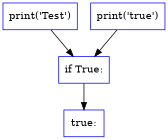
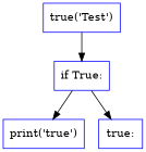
  digraph {
    node [color=blue shape=rectangle]
-   n1 [label="print('Test')"]
+   n1 [label="true('Test')"]
    n2 [label="if True:"]
    n3 [label="print('true')"]
    n4 [label="true:"]
    n1 -> n2
-   n3 -> n2
+   n2 -> n3
    n2 -> n4
  }
